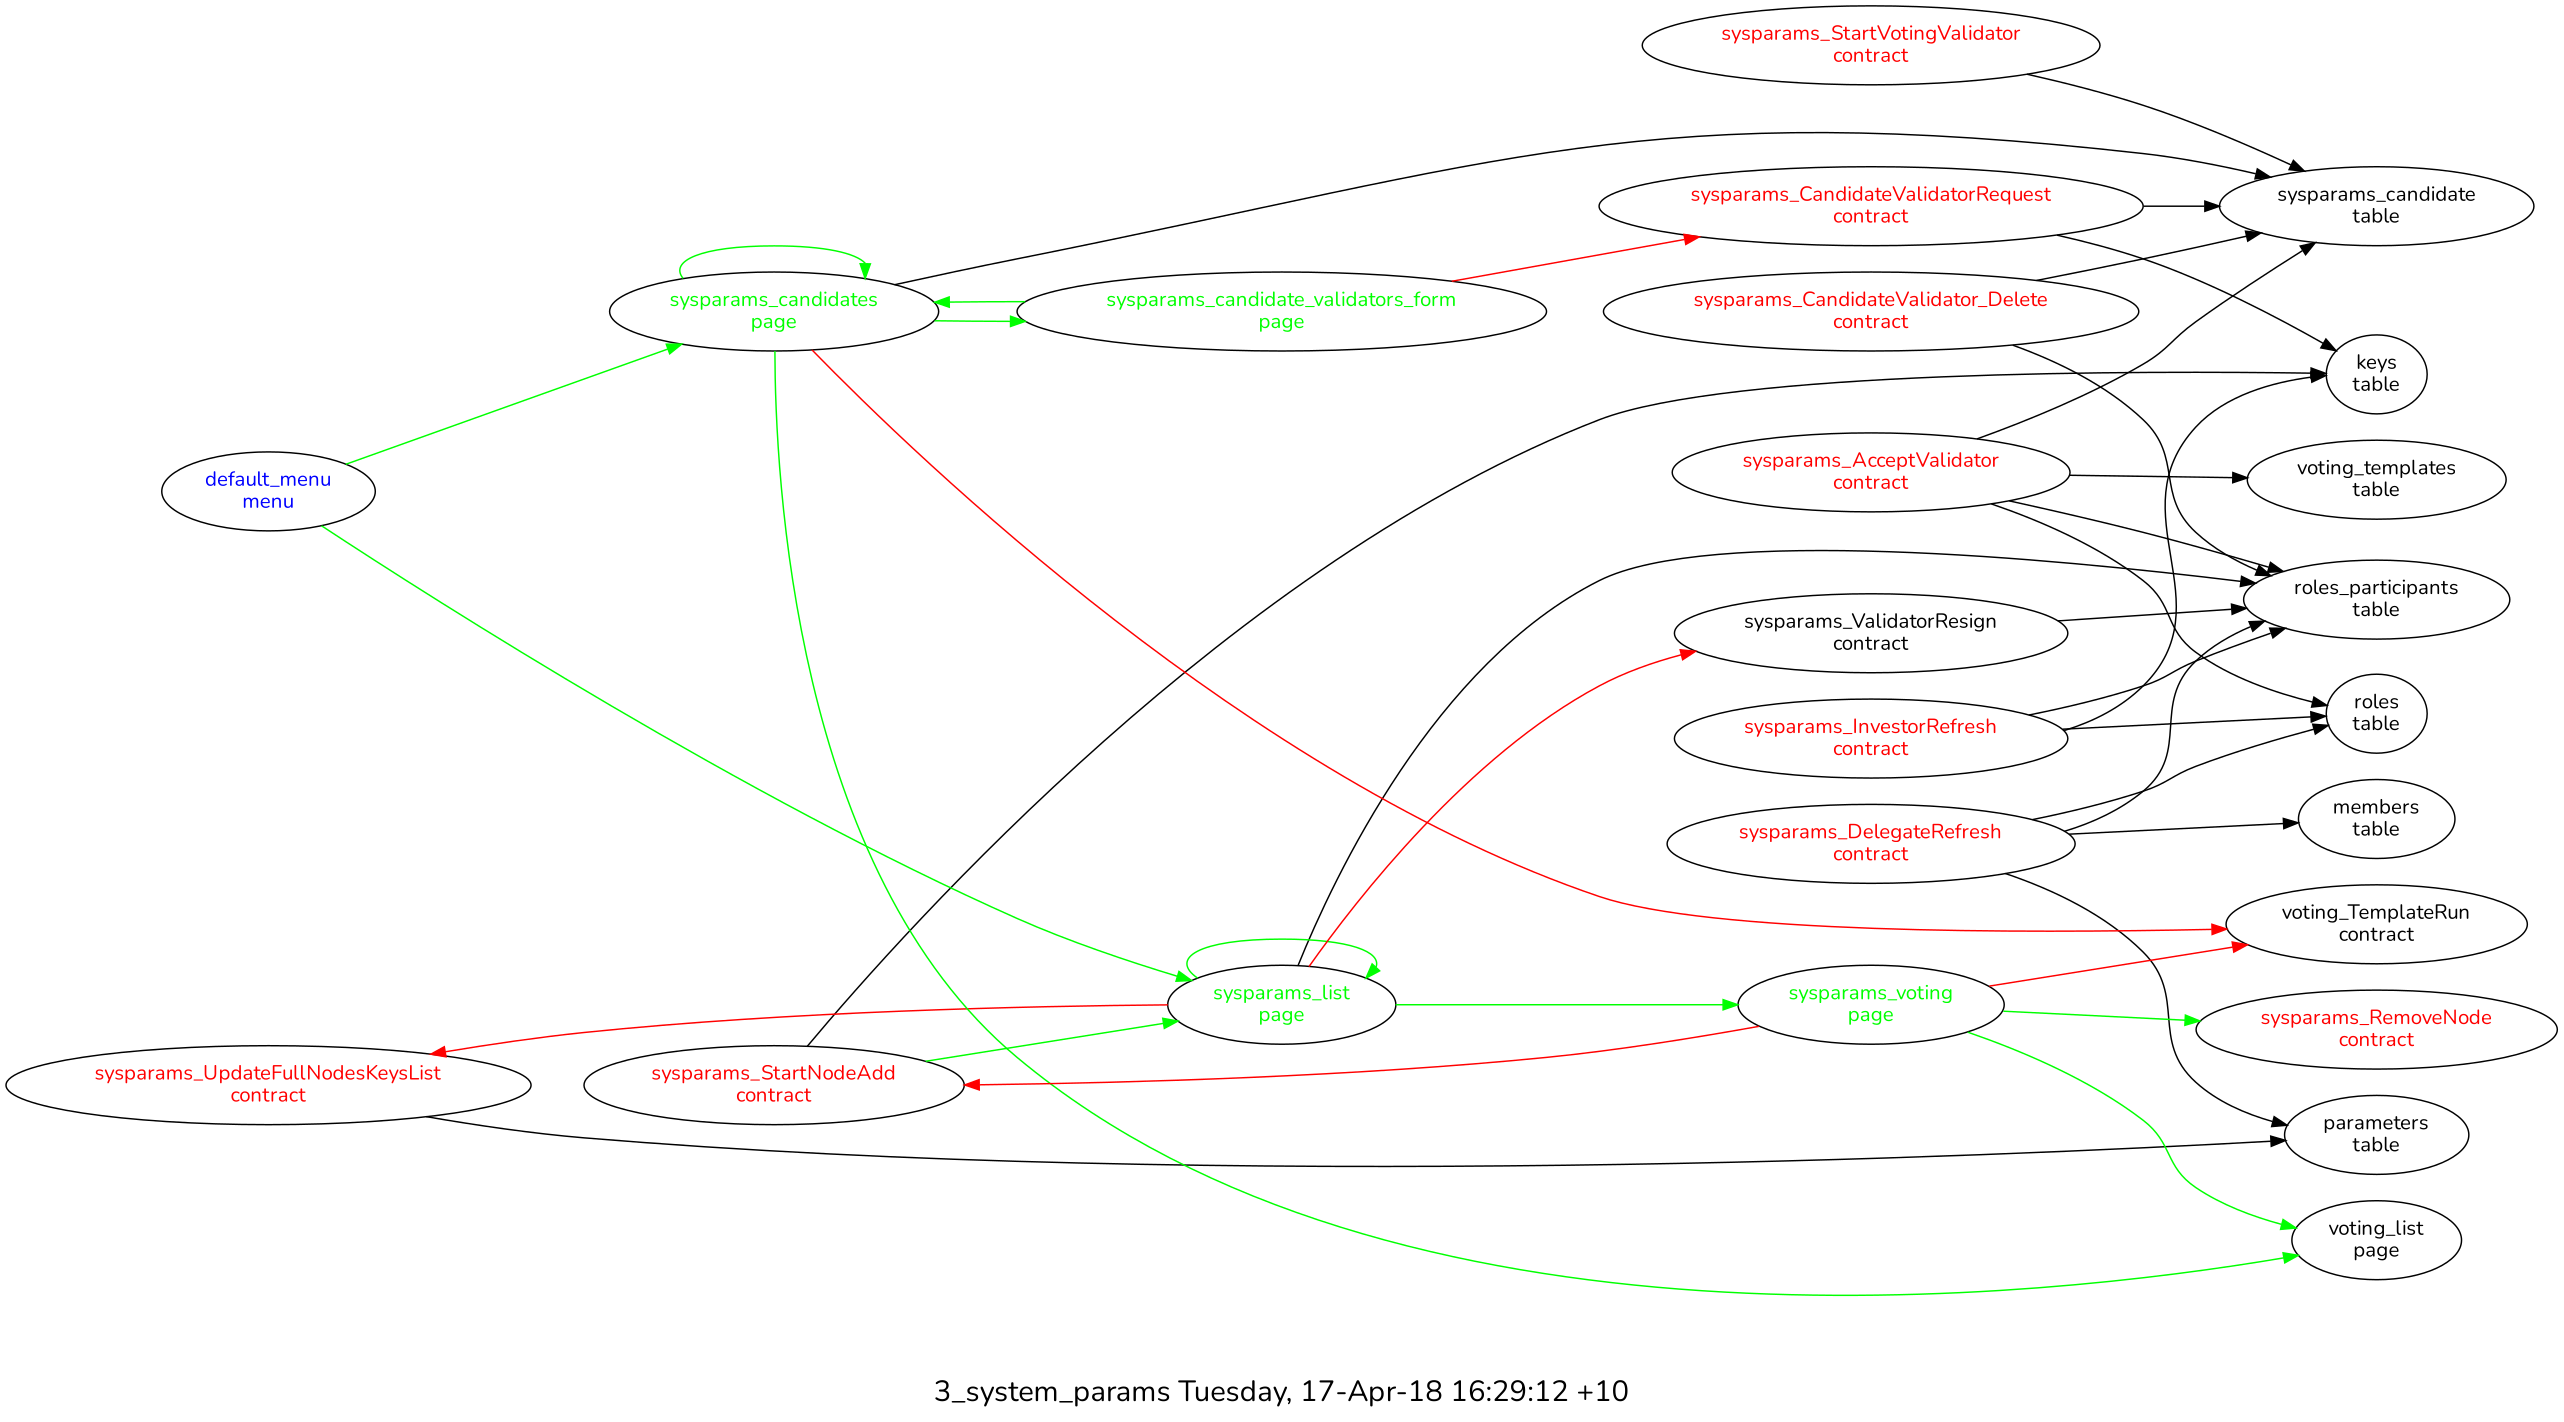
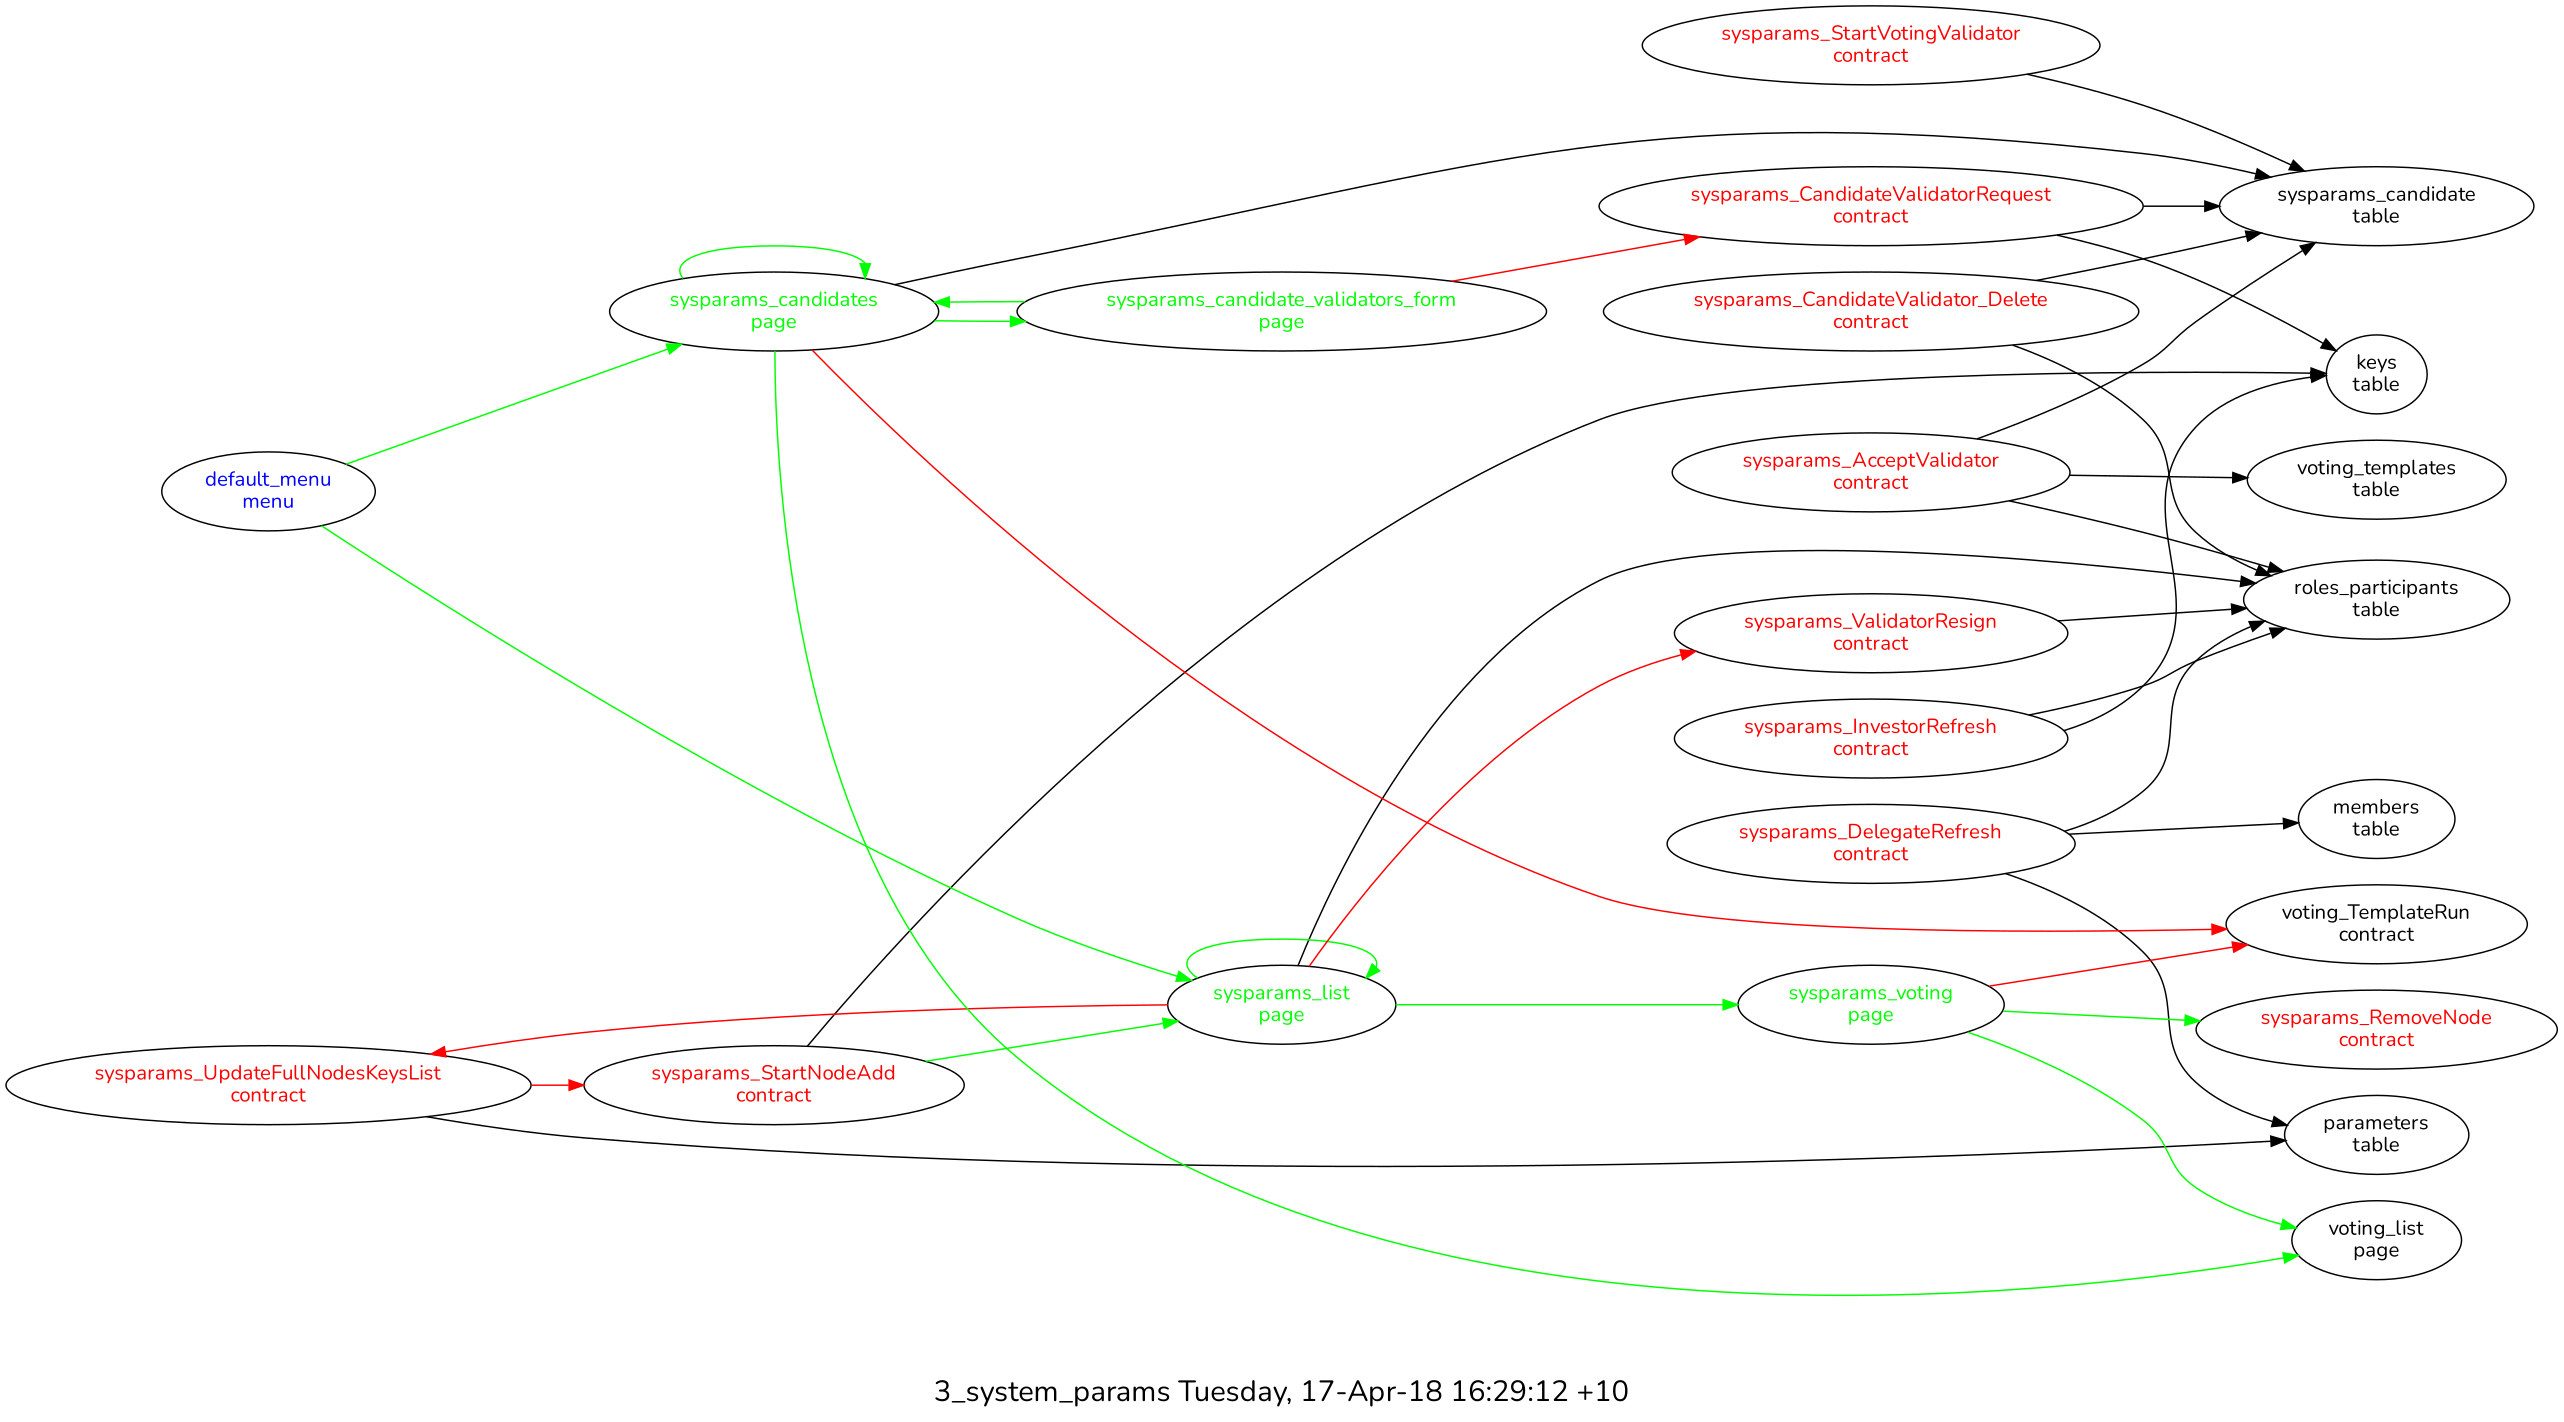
  digraph {
    fontname=Nunito
    fontsize=20.0
    label="3_system_params Tuesday, 17-Apr-18 16:29:12 +10"
    rankdir=LR
    node [fontname=Nunito fontcolor=red group=contracts]
    edge [fontname=Nunito]
    "voting_templates\ntable" [fontcolor="" group=""]
    "sysparams_AcceptValidator\ncontract"
    "sysparams_candidate\ntable" [group=tables fontcolor=""]
    "roles_participants\ntable" [fontcolor="" group=""]
-   "roles\ntable" [fontcolor="" group=""]
    "sysparams_CandidateValidatorRequest\ncontract"
    "keys\ntable" [fontcolor="" group=""]
    "sysparams_CandidateValidator_Delete\ncontract"
    "sysparams_DelegateRefresh\ncontract"
    "parameters\ntable" [fontcolor="" group=""]
    "members\ntable" [fontcolor="" group=""]
    "sysparams_InvestorRefresh\ncontract"
    "sysparams_StartNodeAdd\ncontract"
    "sysparams_list\npage" [fontcolor=green group=pages]
    "sysparams_StartVotingValidator\ncontract"
    "sysparams_UpdateFullNodesKeysList\ncontract"
-   "sysparams_ValidatorResign\ncontract" [fontcolor=black]
+   "sysparams_ValidatorResign\ncontract"
    "default_menu\nmenu" [fontcolor=blue group=menus]
    "sysparams_candidates\npage" [fontcolor=green group=pages]
    "sysparams_voting\npage" [fontcolor=green group=pages]
    "sysparams_candidate_validators_form\npage" [fontcolor=green group=pages]
    "voting_TemplateRun\ncontract" [fontcolor="" group=""]
    "voting_list\npage" [fontcolor="" group=""]
    "sysparams_RemoveNode\ncontract"
    "sysparams_AcceptValidator\ncontract" -> "voting_templates\ntable"
    "sysparams_AcceptValidator\ncontract" -> "sysparams_candidate\ntable"
    "sysparams_AcceptValidator\ncontract" -> "roles_participants\ntable"
-   "sysparams_AcceptValidator\ncontract" -> "roles\ntable"
    "sysparams_CandidateValidatorRequest\ncontract" -> "sysparams_candidate\ntable"
    "sysparams_CandidateValidatorRequest\ncontract" -> "keys\ntable"
    "sysparams_CandidateValidator_Delete\ncontract" -> "sysparams_candidate\ntable"
    "sysparams_CandidateValidator_Delete\ncontract" -> "roles_participants\ntable"
    "sysparams_DelegateRefresh\ncontract" -> "roles_participants\ntable"
-   "sysparams_DelegateRefresh\ncontract" -> "roles\ntable"
    "sysparams_DelegateRefresh\ncontract" -> "parameters\ntable"
    "sysparams_DelegateRefresh\ncontract" -> "members\ntable"
    "sysparams_InvestorRefresh\ncontract" -> "roles_participants\ntable"
-   "sysparams_InvestorRefresh\ncontract" -> "roles\ntable"
    "sysparams_InvestorRefresh\ncontract" -> "keys\ntable"
    "sysparams_StartNodeAdd\ncontract" -> "keys\ntable"
    "sysparams_StartNodeAdd\ncontract" -> "sysparams_list\npage" [color=green]
    "sysparams_list\npage" -> "roles_participants\ntable"
    "sysparams_list\npage" -> "sysparams_list\npage" [color=green]
    "sysparams_list\npage" -> "sysparams_UpdateFullNodesKeysList\ncontract" [color=red]
    "sysparams_list\npage" -> "sysparams_ValidatorResign\ncontract" [color=red]
    "sysparams_list\npage" -> "sysparams_voting\npage" [color=green]
    "sysparams_StartVotingValidator\ncontract" -> "sysparams_candidate\ntable"
    "sysparams_UpdateFullNodesKeysList\ncontract" -> "parameters\ntable"
    "sysparams_ValidatorResign\ncontract" -> "roles_participants\ntable"
    "default_menu\nmenu" -> "sysparams_list\npage" [color=green]
    "default_menu\nmenu" -> "sysparams_candidates\npage" [color=green]
    "sysparams_candidates\npage" -> "sysparams_candidate\ntable"
    "sysparams_candidates\npage" -> "sysparams_candidates\npage" [color=green]
    "sysparams_candidates\npage" -> "sysparams_candidate_validators_form\npage" [color=green]
    "sysparams_candidates\npage" -> "voting_TemplateRun\ncontract" [color=red]
    "sysparams_candidates\npage" -> "voting_list\npage" [color=green]
-   "sysparams_voting\npage" -> "sysparams_StartNodeAdd\ncontract" [color=red]
+   "sysparams_UpdateFullNodesKeysList\ncontract" -> "sysparams_StartNodeAdd\ncontract" [color=red]
    "sysparams_voting\npage" -> "voting_TemplateRun\ncontract" [color=red]
    "sysparams_voting\npage" -> "voting_list\npage" [color=green]
    "sysparams_voting\npage" -> "sysparams_RemoveNode\ncontract" [color=green]
    "sysparams_candidate_validators_form\npage" -> "sysparams_CandidateValidatorRequest\ncontract" [color=red]
    "sysparams_candidate_validators_form\npage" -> "sysparams_candidates\npage" [color=green]
  }
